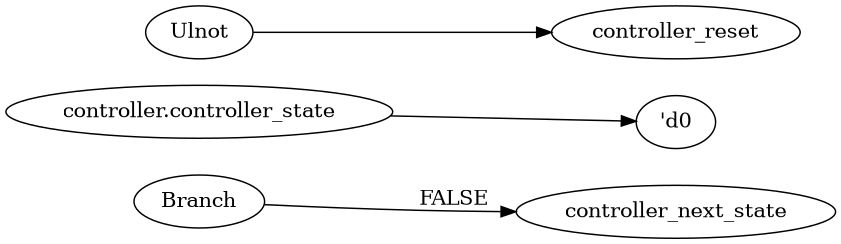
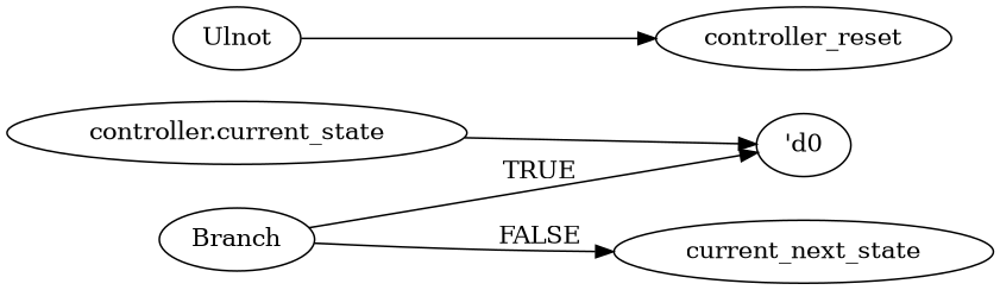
  strict digraph {
    rankdir=LR
    node [color=black]
    edge [color=black]
-   n1 [label="controller.controller_state"]
+   n1 [label="controller.current_state"]
    n2 [label="'d0"]
    n3 [label=Branch]
-   controller_next_state
+   controller_next_state [label=current_next_state]
    n5 [label=Ulnot]
    controller_reset
    n1 -> n2
+   n3 -> n2 [label=TRUE]
    n3 -> controller_next_state [label=FALSE]
    n5 -> controller_reset
  }
